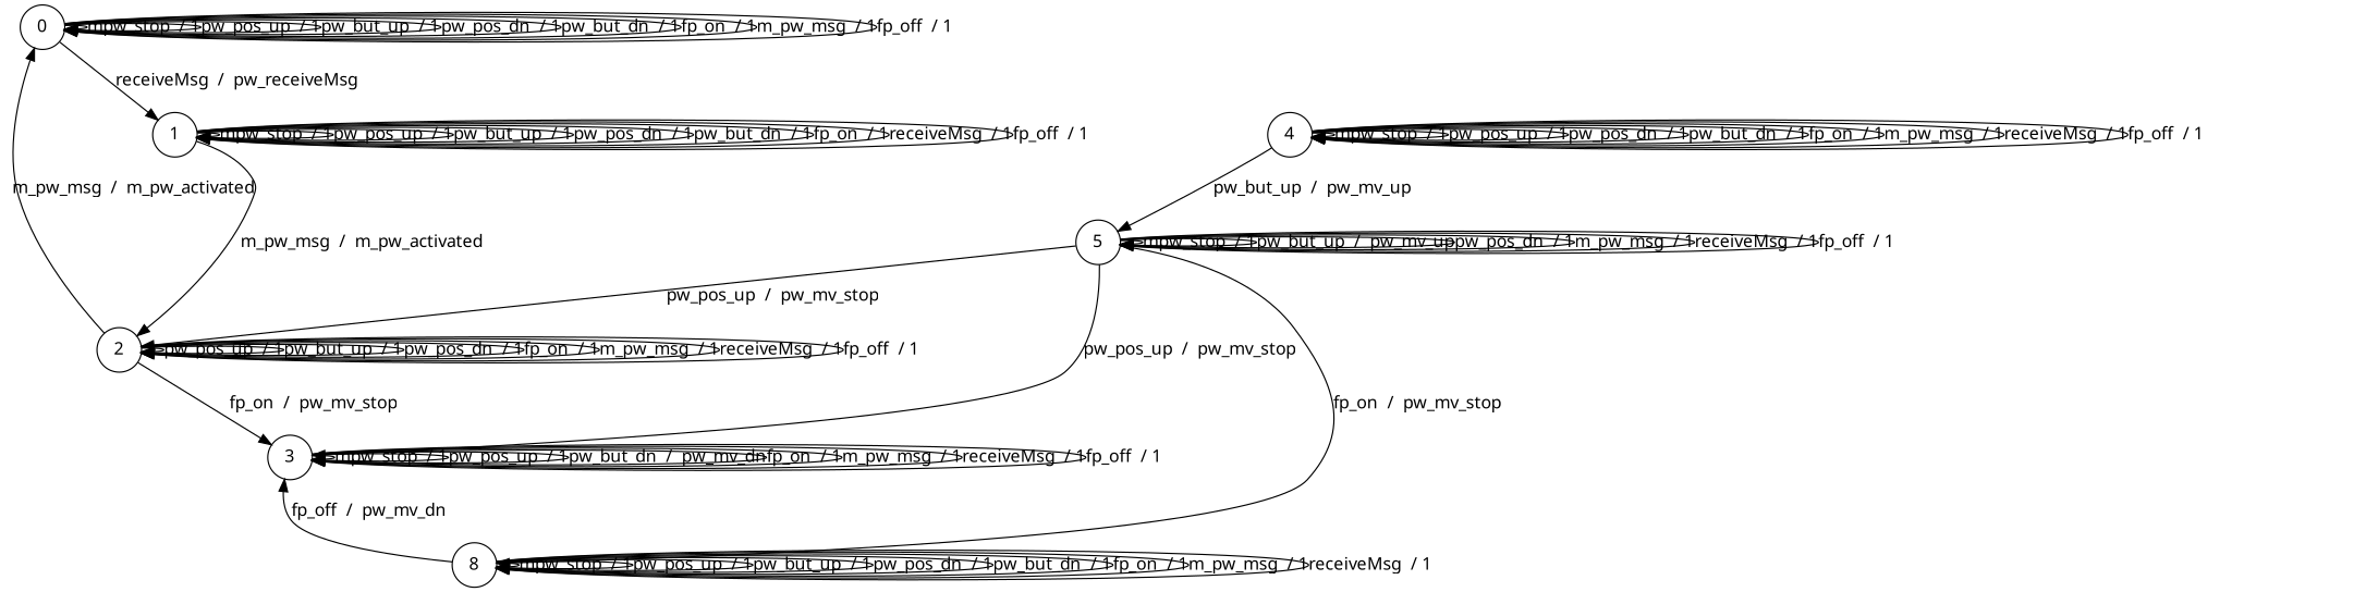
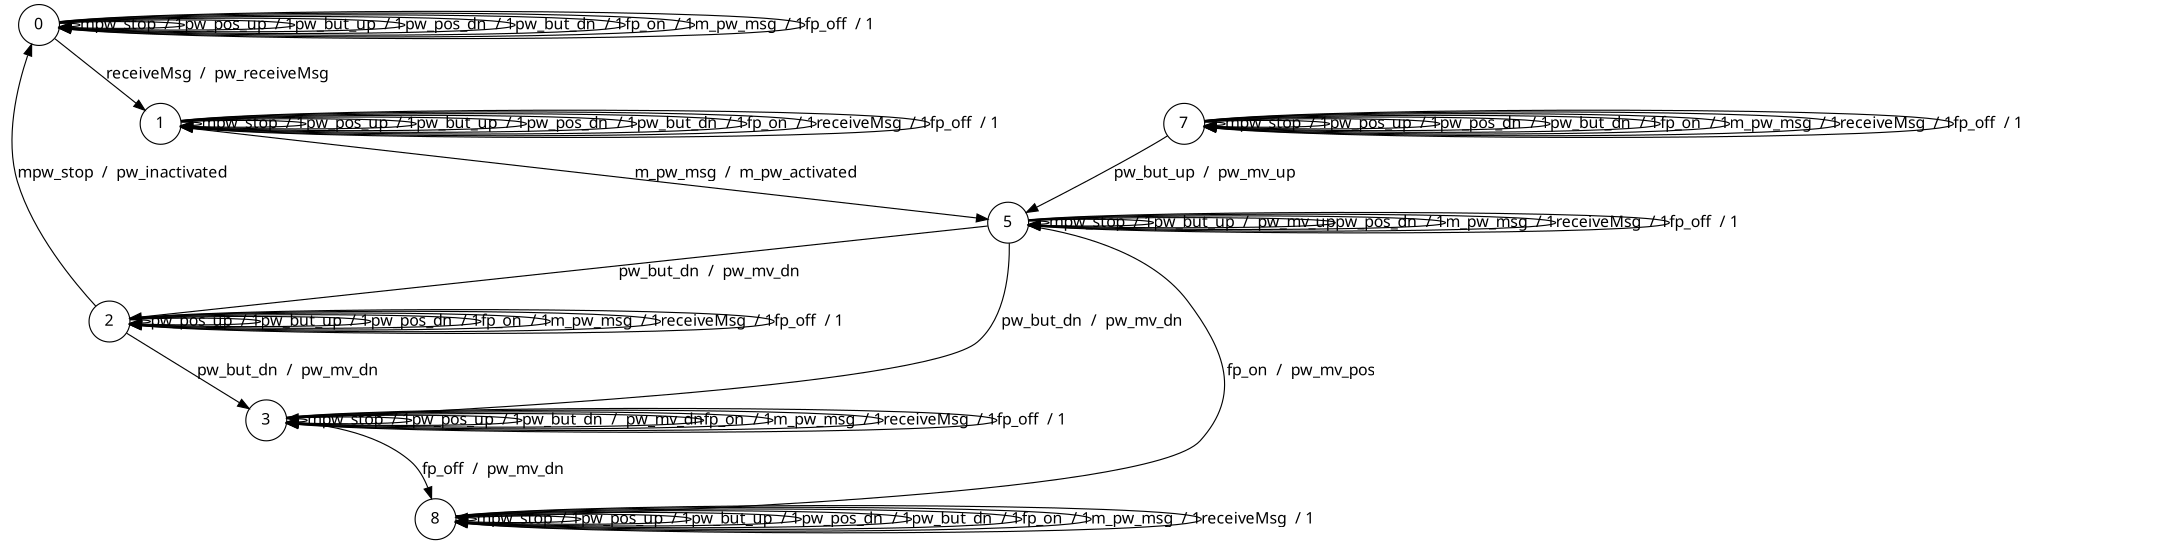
  digraph {
    fontname="Noto Sans"
    node [fontname="Noto Sans" shape=circle]
    edge [fontname="Noto Sans"]
    n1 [label=0]
    n2 [label=1]
    n3 [label=2]
    n4 [label=3]
-   n5 [label=4]
+   n5 [label=7]
    n6 [label=5]
    n7 [label=8]
    n1 -> n1 [label="mpw_stop  / 1"]
    n1 -> n1 [label="pw_pos_up  / 1"]
    n1 -> n1 [label="pw_but_up  / 1"]
    n1 -> n1 [label="pw_pos_dn  / 1"]
    n1 -> n1 [label="pw_but_dn  / 1"]
    n1 -> n1 [label="fp_on  / 1"]
    n1 -> n1 [label="m_pw_msg  / 1"]
    n1 -> n1 [label="fp_off  / 1"]
    n1 -> n2 [label="receiveMsg  /  pw_receiveMsg"]
    n2 -> n2 [label="mpw_stop  / 1"]
    n2 -> n2 [label="pw_pos_up  / 1"]
    n2 -> n2 [label="pw_but_up  / 1"]
    n2 -> n2 [label="pw_pos_dn  / 1"]
    n2 -> n2 [label="pw_but_dn  / 1"]
    n2 -> n2 [label="fp_on  / 1"]
    n2 -> n2 [label="receiveMsg  / 1"]
    n2 -> n2 [label="fp_off  / 1"]
-   n2 -> n3 [label="m_pw_msg  /  m_pw_activated"]
-   n3 -> n1 [label="m_pw_msg  /  m_pw_activated"]
+   n2 -> n6 [label="m_pw_msg  /  m_pw_activated"]
+   n3 -> n1 [label="mpw_stop  /  pw_inactivated"]
    n3 -> n3 [label="pw_pos_up  / 1"]
    n3 -> n3 [label="pw_but_up  / 1"]
    n3 -> n3 [label="pw_pos_dn  / 1"]
    n3 -> n3 [label="fp_on  / 1"]
    n3 -> n3 [label="m_pw_msg  / 1"]
    n3 -> n3 [label="receiveMsg  / 1"]
    n3 -> n3 [label="fp_off  / 1"]
-   n3 -> n4 [label="fp_on  /  pw_mv_stop"]
+   n3 -> n4 [label="pw_but_dn  /  pw_mv_dn"]
    n4 -> n4 [label="mpw_stop  / 1"]
    n4 -> n4 [label="pw_pos_up  / 1"]
    n4 -> n4 [label="pw_but_dn  /  pw_mv_dn"]
    n4 -> n4 [label="fp_on  / 1"]
    n4 -> n4 [label="m_pw_msg  / 1"]
    n4 -> n4 [label="receiveMsg  / 1"]
    n4 -> n4 [label="fp_off  / 1"]
    n5 -> n5 [label="mpw_stop  / 1"]
    n5 -> n5 [label="pw_pos_up  / 1"]
    n5 -> n5 [label="pw_pos_dn  / 1"]
    n5 -> n5 [label="pw_but_dn  / 1"]
    n5 -> n5 [label="fp_on  / 1"]
    n5 -> n5 [label="m_pw_msg  / 1"]
    n5 -> n5 [label="receiveMsg  / 1"]
    n5 -> n5 [label="fp_off  / 1"]
    n5 -> n6 [label="pw_but_up  /  pw_mv_up"]
-   n6 -> n3 [label="pw_pos_up  /  pw_mv_stop"]
-   n6 -> n4 [label="pw_pos_up  /  pw_mv_stop"]
+   n6 -> n3 [label="pw_but_dn  /  pw_mv_dn"]
+   n6 -> n4 [label="pw_but_dn  /  pw_mv_dn"]
    n6 -> n6 [label="mpw_stop  / 1"]
    n6 -> n6 [label="pw_but_up  /  pw_mv_up"]
    n6 -> n6 [label="pw_pos_dn  / 1"]
    n6 -> n6 [label="m_pw_msg  / 1"]
    n6 -> n6 [label="receiveMsg  / 1"]
    n6 -> n6 [label="fp_off  / 1"]
-   n6 -> n7 [label="fp_on  /  pw_mv_stop"]
-   n7 -> n4 [label="fp_off  /  pw_mv_dn"]
+   n6 -> n7 [label="fp_on  /  pw_mv_pos"]
+   n4 -> n7 [label="fp_off  /  pw_mv_dn"]
    n7 -> n7 [label="mpw_stop  / 1"]
    n7 -> n7 [label="pw_pos_up  / 1"]
    n7 -> n7 [label="pw_but_up  / 1"]
    n7 -> n7 [label="pw_pos_dn  / 1"]
    n7 -> n7 [label="pw_but_dn  / 1"]
    n7 -> n7 [label="fp_on  / 1"]
    n7 -> n7 [label="m_pw_msg  / 1"]
    n7 -> n7 [label="receiveMsg  / 1"]
  }
